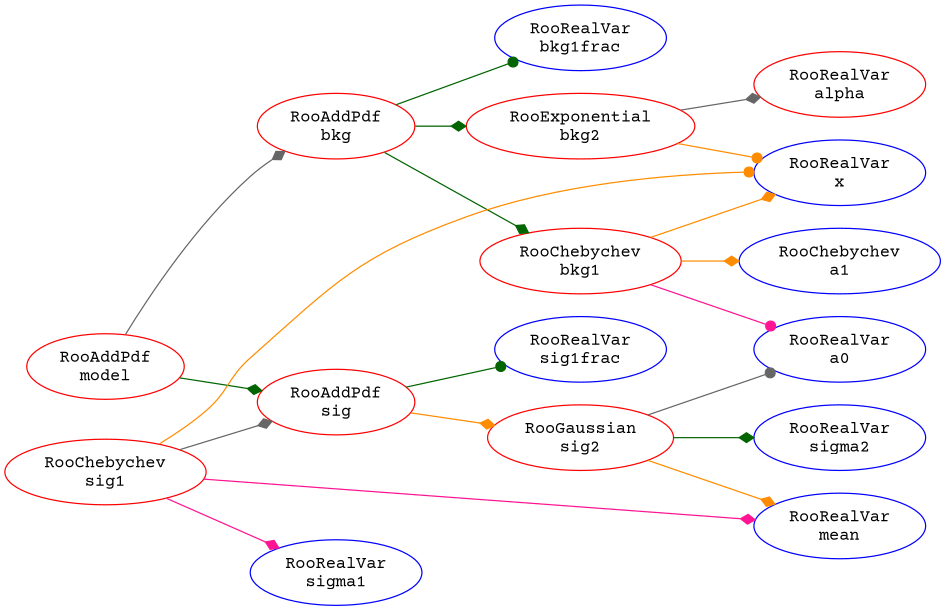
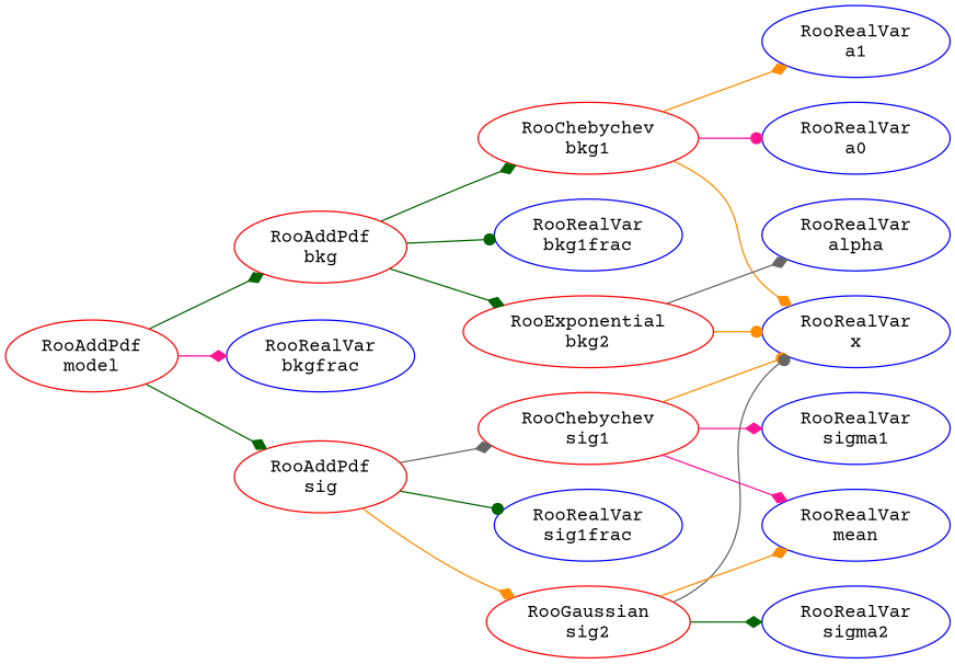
  digraph {
    fontname="Courier Prime"
    rankdir=LR
    node [color=blue fontname="Courier Prime"]
    edge [arrowhead=diamond color=darkgreen fontname="Courier Prime"]
    n1 [color=red label="RooAddPdf\nmodel"]
    n2 [color=red label="RooAddPdf\nbkg"]
+   n3 [label="RooRealVar\nbkgfrac"]
    n4 [color=red label="RooAddPdf\nsig"]
    n5 [color=red label="RooChebychev\nbkg1"]
    n6 [label="RooRealVar\nbkg1frac"]
    n7 [color=red label="RooExponential\nbkg2"]
    n8 [color=red label="RooChebychev\nsig1"]
    n9 [label="RooRealVar\nsig1frac"]
    n10 [color=red label="RooGaussian\nsig2"]
    n11 [label="RooRealVar\nx"]
    n12 [label="RooRealVar\na0"]
-   n13 [label="RooChebychev\na1"]
-   n14 [color=red label="RooRealVar\nalpha"]
+   n13 [label="RooRealVar\na1"]
+   n14 [label="RooRealVar\nalpha"]
    n15 [label="RooRealVar\nmean"]
    n16 [label="RooRealVar\nsigma1"]
    n17 [label="RooRealVar\nsigma2"]
-   n1 -> n2 [color=gray40]
+   n1 -> n2
+   n1 -> n3 [color=deeppink]
    n1 -> n4
    n2 -> n5
    n2 -> n6 [arrowhead=dot]
    n2 -> n7
-   n8 -> n4 [color=gray40]
+   n4 -> n8 [color=gray40]
    n4 -> n9 [arrowhead=dot]
    n4 -> n10 [color=darkorange]
    n5 -> n11 [color=darkorange]
    n5 -> n12 [arrowhead=dot color=deeppink]
    n5 -> n13 [color=darkorange]
    n7 -> n11 [arrowhead=dot color=darkorange]
    n7 -> n14 [color=gray40]
    n8 -> n11 [arrowhead=dot color=darkorange]
    n8 -> n15 [color=deeppink]
    n8 -> n16 [color=deeppink]
-   n10 -> n12 [arrowhead=dot color=gray40]
+   n10 -> n11 [arrowhead=dot color=gray40]
    n10 -> n15 [color=darkorange]
    n10 -> n17
  }
